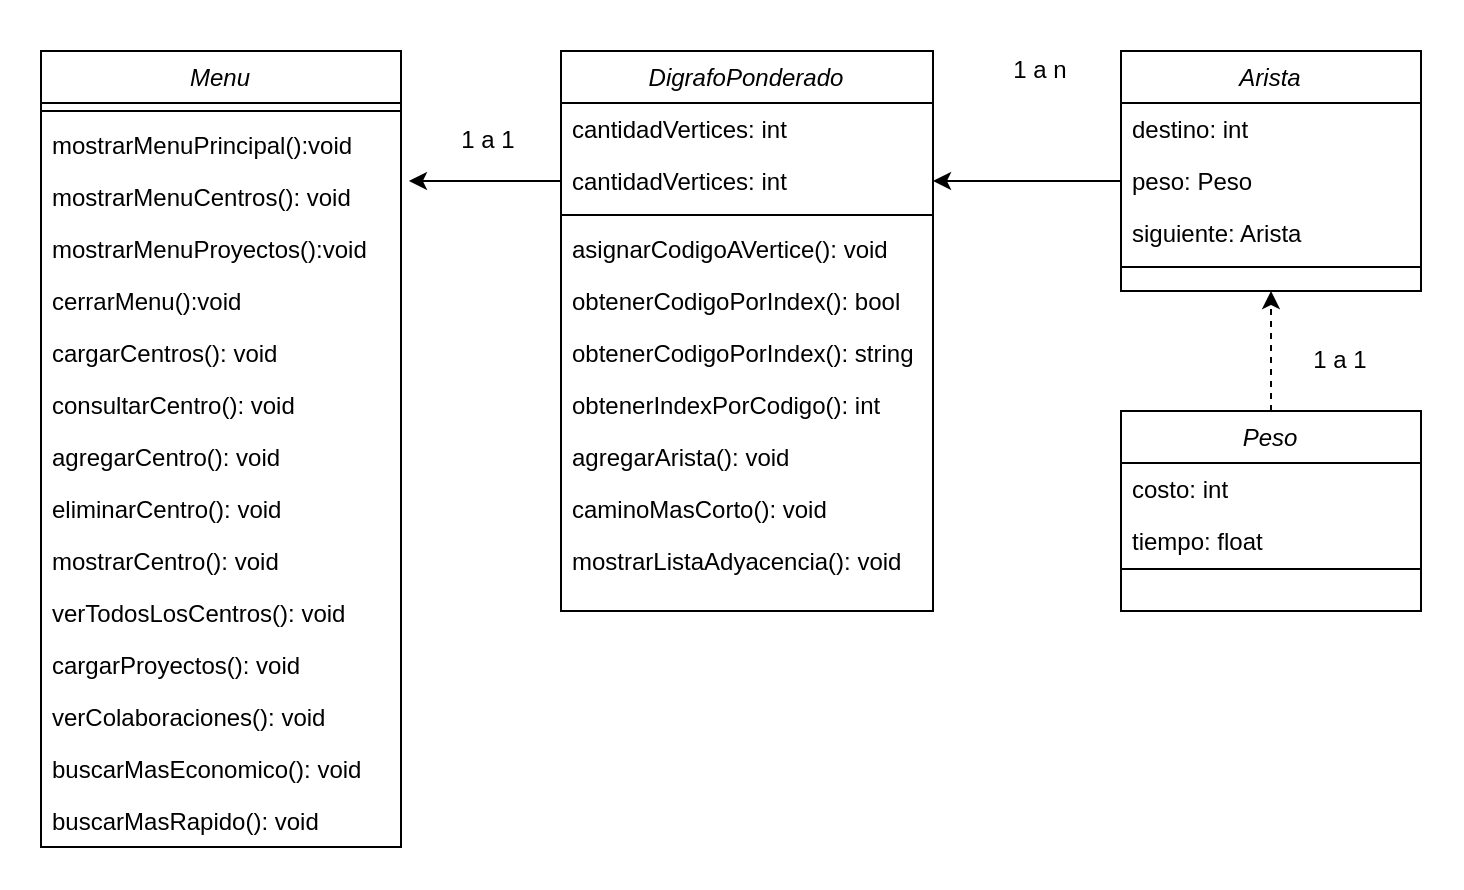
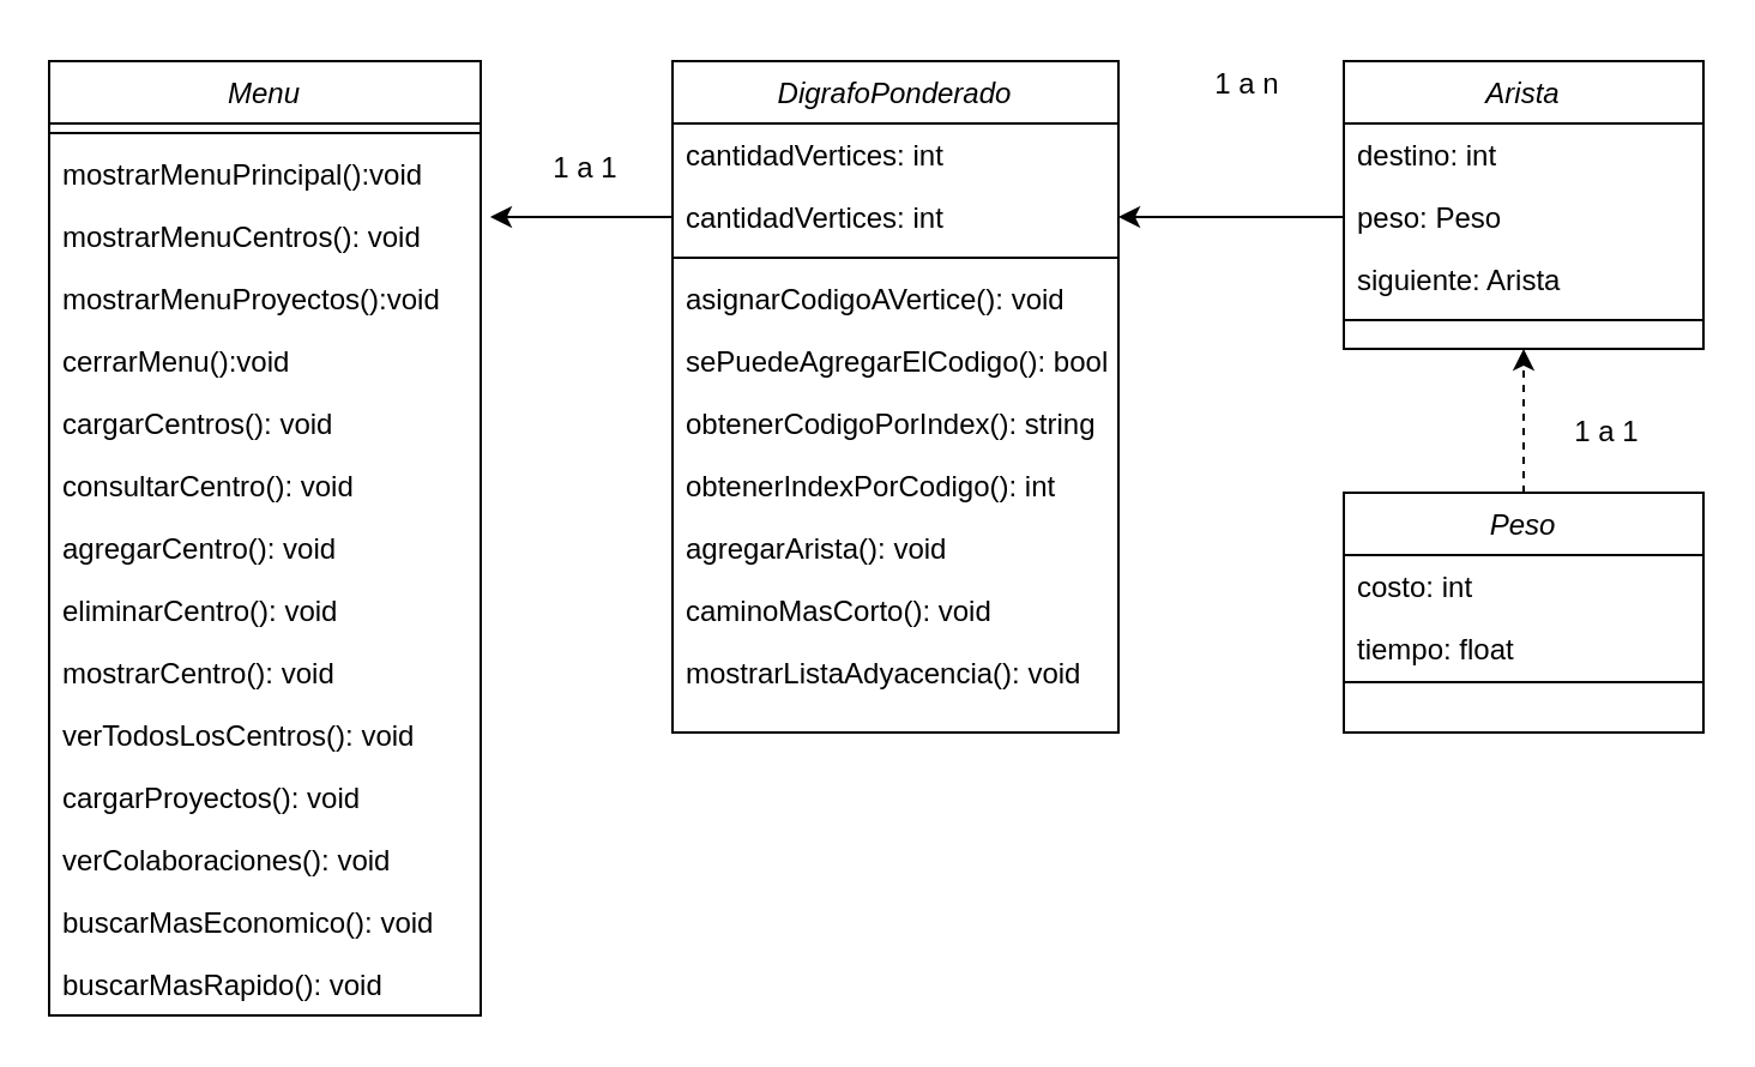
  <mxCell id="0" />
  <mxCell id="1" parent="0" />
  <mxCell id="2" value="Menu" style="swimlane;fontStyle=2;align=center;verticalAlign=top;childLayout=stackLayout;horizontal=1;startSize=26;horizontalStack=0;resizeParent=1;resizeLast=0;collapsible=1;marginBottom=0;rounded=0;shadow=0;strokeWidth=1;" parent="1" vertex="1"><mxGeometry x="20" y="25" width="180" height="398" as="geometry"><mxRectangle x="230" y="140" width="160" height="26" as="alternateBounds" /></mxGeometry></mxCell>
  <mxCell id="3" value="" style="line;html=1;strokeWidth=1;align=left;verticalAlign=middle;spacingTop=-1;spacingLeft=3;spacingRight=3;rotatable=0;labelPosition=right;points=[];portConstraint=eastwest;" parent="2" vertex="1"><mxGeometry y="26" width="180" height="8" as="geometry" /></mxCell>
  <mxCell id="4" value="mostrarMenuPrincipal():void&#10;" style="text;align=left;verticalAlign=top;spacingLeft=4;spacingRight=4;overflow=hidden;rotatable=0;points=[[0,0.5],[1,0.5]];portConstraint=eastwest;" parent="2" vertex="1"><mxGeometry y="34" width="180" height="26" as="geometry" /></mxCell>
  <mxCell id="5" value="mostrarMenuCentros(): void&#10;" style="text;align=left;verticalAlign=top;spacingLeft=4;spacingRight=4;overflow=hidden;rotatable=0;points=[[0,0.5],[1,0.5]];portConstraint=eastwest;" vertex="1" parent="2"><mxGeometry y="60" width="180" height="26" as="geometry" /></mxCell>
  <mxCell id="6" value="mostrarMenuProyectos():void&#10;" style="text;align=left;verticalAlign=top;spacingLeft=4;spacingRight=4;overflow=hidden;rotatable=0;points=[[0,0.5],[1,0.5]];portConstraint=eastwest;" vertex="1" parent="2"><mxGeometry y="86" width="180" height="26" as="geometry" /></mxCell>
  <mxCell id="7" value="cerrarMenu():void&#10;" style="text;align=left;verticalAlign=top;spacingLeft=4;spacingRight=4;overflow=hidden;rotatable=0;points=[[0,0.5],[1,0.5]];portConstraint=eastwest;" vertex="1" parent="2"><mxGeometry y="112" width="180" height="26" as="geometry" /></mxCell>
  <mxCell id="8" value="cargarCentros(): void&#10;&#10;" style="text;align=left;verticalAlign=top;spacingLeft=4;spacingRight=4;overflow=hidden;rotatable=0;points=[[0,0.5],[1,0.5]];portConstraint=eastwest;" vertex="1" parent="2"><mxGeometry y="138" width="180" height="26" as="geometry" /></mxCell>
  <mxCell id="9" value="consultarCentro(): void" style="text;align=left;verticalAlign=top;spacingLeft=4;spacingRight=4;overflow=hidden;rotatable=0;points=[[0,0.5],[1,0.5]];portConstraint=eastwest;" vertex="1" parent="2"><mxGeometry y="164" width="180" height="26" as="geometry" /></mxCell>
  <mxCell id="10" value="agregarCentro(): void" style="text;align=left;verticalAlign=top;spacingLeft=4;spacingRight=4;overflow=hidden;rotatable=0;points=[[0,0.5],[1,0.5]];portConstraint=eastwest;" vertex="1" parent="2"><mxGeometry y="190" width="180" height="26" as="geometry" /></mxCell>
  <mxCell id="11" value="eliminarCentro(): void" style="text;align=left;verticalAlign=top;spacingLeft=4;spacingRight=4;overflow=hidden;rotatable=0;points=[[0,0.5],[1,0.5]];portConstraint=eastwest;" vertex="1" parent="2"><mxGeometry y="216" width="180" height="26" as="geometry" /></mxCell>
  <mxCell id="12" value="mostrarCentro(): void" style="text;align=left;verticalAlign=top;spacingLeft=4;spacingRight=4;overflow=hidden;rotatable=0;points=[[0,0.5],[1,0.5]];portConstraint=eastwest;" vertex="1" parent="2"><mxGeometry y="242" width="180" height="26" as="geometry" /></mxCell>
  <mxCell id="13" value="verTodosLosCentros(): void" style="text;align=left;verticalAlign=top;spacingLeft=4;spacingRight=4;overflow=hidden;rotatable=0;points=[[0,0.5],[1,0.5]];portConstraint=eastwest;" vertex="1" parent="2"><mxGeometry y="268" width="180" height="26" as="geometry" /></mxCell>
  <mxCell id="14" value="cargarProyectos(): void" style="text;align=left;verticalAlign=top;spacingLeft=4;spacingRight=4;overflow=hidden;rotatable=0;points=[[0,0.5],[1,0.5]];portConstraint=eastwest;" vertex="1" parent="2"><mxGeometry y="294" width="180" height="26" as="geometry" /></mxCell>
  <mxCell id="15" value="verColaboraciones(): void" style="text;align=left;verticalAlign=top;spacingLeft=4;spacingRight=4;overflow=hidden;rotatable=0;points=[[0,0.5],[1,0.5]];portConstraint=eastwest;" vertex="1" parent="2"><mxGeometry y="320" width="180" height="26" as="geometry" /></mxCell>
  <mxCell id="16" value="buscarMasEconomico(): void" style="text;align=left;verticalAlign=top;spacingLeft=4;spacingRight=4;overflow=hidden;rotatable=0;points=[[0,0.5],[1,0.5]];portConstraint=eastwest;" vertex="1" parent="2"><mxGeometry y="346" width="180" height="26" as="geometry" /></mxCell>
  <mxCell id="17" value="buscarMasRapido(): void" style="text;align=left;verticalAlign=top;spacingLeft=4;spacingRight=4;overflow=hidden;rotatable=0;points=[[0,0.5],[1,0.5]];portConstraint=eastwest;" vertex="1" parent="2"><mxGeometry y="372" width="180" height="26" as="geometry" /></mxCell>
  <mxCell id="18" value="DigrafoPonderado" style="swimlane;fontStyle=2;align=center;verticalAlign=top;childLayout=stackLayout;horizontal=1;startSize=26;horizontalStack=0;resizeParent=1;resizeLast=0;collapsible=1;marginBottom=0;rounded=0;shadow=0;strokeWidth=1;" vertex="1" parent="1"><mxGeometry x="280" y="25" width="186" height="280" as="geometry"><mxRectangle x="230" y="140" width="160" height="26" as="alternateBounds" /></mxGeometry></mxCell>
  <mxCell id="19" value="cantidadVertices: int" style="text;align=left;verticalAlign=top;spacingLeft=4;spacingRight=4;overflow=hidden;rotatable=0;points=[[0,0.5],[1,0.5]];portConstraint=eastwest;" vertex="1" parent="18"><mxGeometry y="26" width="186" height="26" as="geometry" /></mxCell>
  <mxCell id="20" value="cantidadVertices: int" style="text;align=left;verticalAlign=top;spacingLeft=4;spacingRight=4;overflow=hidden;rotatable=0;points=[[0,0.5],[1,0.5]];portConstraint=eastwest;" vertex="1" parent="18"><mxGeometry y="52" width="186" height="26" as="geometry" /></mxCell>
  <mxCell id="21" value="" style="line;html=1;strokeWidth=1;align=left;verticalAlign=middle;spacingTop=-1;spacingLeft=3;spacingRight=3;rotatable=0;labelPosition=right;points=[];portConstraint=eastwest;" vertex="1" parent="18"><mxGeometry y="78" width="186" height="8" as="geometry" /></mxCell>
  <mxCell id="22" value="asignarCodigoAVertice(): void" style="text;align=left;verticalAlign=top;spacingLeft=4;spacingRight=4;overflow=hidden;rotatable=0;points=[[0,0.5],[1,0.5]];portConstraint=eastwest;" vertex="1" parent="18"><mxGeometry y="86" width="186" height="26" as="geometry" /></mxCell>
- <mxCell id="23" value="obtenerCodigoPorIndex(): bool" style="text;align=left;verticalAlign=top;spacingLeft=4;spacingRight=4;overflow=hidden;rotatable=0;points=[[0,0.5],[1,0.5]];portConstraint=eastwest;" vertex="1" parent="18"><mxGeometry y="112" width="186" height="26" as="geometry" /></mxCell>
+ <mxCell id="23" value="sePuedeAgregarElCodigo(): bool" style="text;align=left;verticalAlign=top;spacingLeft=4;spacingRight=4;overflow=hidden;rotatable=0;points=[[0,0.5],[1,0.5]];portConstraint=eastwest;" vertex="1" parent="18"><mxGeometry y="112" width="186" height="26" as="geometry" /></mxCell>
  <mxCell id="24" value="obtenerCodigoPorIndex(): string" style="text;align=left;verticalAlign=top;spacingLeft=4;spacingRight=4;overflow=hidden;rotatable=0;points=[[0,0.5],[1,0.5]];portConstraint=eastwest;" vertex="1" parent="18"><mxGeometry y="138" width="186" height="26" as="geometry" /></mxCell>
  <mxCell id="25" value="obtenerIndexPorCodigo(): int" style="text;align=left;verticalAlign=top;spacingLeft=4;spacingRight=4;overflow=hidden;rotatable=0;points=[[0,0.5],[1,0.5]];portConstraint=eastwest;" vertex="1" parent="18"><mxGeometry y="164" width="186" height="26" as="geometry" /></mxCell>
  <mxCell id="26" value="agregarArista(): void" style="text;align=left;verticalAlign=top;spacingLeft=4;spacingRight=4;overflow=hidden;rotatable=0;points=[[0,0.5],[1,0.5]];portConstraint=eastwest;" vertex="1" parent="18"><mxGeometry y="190" width="186" height="26" as="geometry" /></mxCell>
  <mxCell id="27" value="caminoMasCorto(): void" style="text;align=left;verticalAlign=top;spacingLeft=4;spacingRight=4;overflow=hidden;rotatable=0;points=[[0,0.5],[1,0.5]];portConstraint=eastwest;" vertex="1" parent="18"><mxGeometry y="216" width="186" height="26" as="geometry" /></mxCell>
  <mxCell id="28" value="mostrarListaAdyacencia(): void" style="text;align=left;verticalAlign=top;spacingLeft=4;spacingRight=4;overflow=hidden;rotatable=0;points=[[0,0.5],[1,0.5]];portConstraint=eastwest;" vertex="1" parent="18"><mxGeometry y="242" width="186" height="26" as="geometry" /></mxCell>
  <mxCell id="29" value="Arista" style="swimlane;fontStyle=2;align=center;verticalAlign=top;childLayout=stackLayout;horizontal=1;startSize=26;horizontalStack=0;resizeParent=1;resizeLast=0;collapsible=1;marginBottom=0;rounded=0;shadow=0;strokeWidth=1;" vertex="1" parent="1"><mxGeometry x="560" y="25" width="150" height="120" as="geometry"><mxRectangle x="230" y="140" width="160" height="26" as="alternateBounds" /></mxGeometry></mxCell>
  <mxCell id="30" value="destino: int" style="text;align=left;verticalAlign=top;spacingLeft=4;spacingRight=4;overflow=hidden;rotatable=0;points=[[0,0.5],[1,0.5]];portConstraint=eastwest;" vertex="1" parent="29"><mxGeometry y="26" width="150" height="26" as="geometry" /></mxCell>
  <mxCell id="31" value="peso: Peso&#10;" style="text;align=left;verticalAlign=top;spacingLeft=4;spacingRight=4;overflow=hidden;rotatable=0;points=[[0,0.5],[1,0.5]];portConstraint=eastwest;" vertex="1" parent="29"><mxGeometry y="52" width="150" height="26" as="geometry" /></mxCell>
  <mxCell id="32" value="siguiente: Arista" style="text;align=left;verticalAlign=top;spacingLeft=4;spacingRight=4;overflow=hidden;rotatable=0;points=[[0,0.5],[1,0.5]];portConstraint=eastwest;" vertex="1" parent="29"><mxGeometry y="78" width="150" height="26" as="geometry" /></mxCell>
  <mxCell id="33" value="" style="line;html=1;strokeWidth=1;align=left;verticalAlign=middle;spacingTop=-1;spacingLeft=3;spacingRight=3;rotatable=0;labelPosition=right;points=[];portConstraint=eastwest;" vertex="1" parent="29"><mxGeometry y="104" width="150" height="8" as="geometry" /></mxCell>
  <mxCell id="34" style="edgeStyle=orthogonalEdgeStyle;rounded=0;orthogonalLoop=1;jettySize=auto;html=1;entryX=1;entryY=0.5;entryDx=0;entryDy=0;" edge="1" parent="1" source="31" target="20"><mxGeometry relative="1" as="geometry" /></mxCell>
  <mxCell id="35" value="1 a n" style="text;html=1;align=center;verticalAlign=middle;whiteSpace=wrap;rounded=0;" vertex="1" parent="1"><mxGeometry x="490" y="20" width="60" height="30" as="geometry" /></mxCell>
  <mxCell id="36" style="edgeStyle=orthogonalEdgeStyle;rounded=0;orthogonalLoop=1;jettySize=auto;html=1;exitX=0.5;exitY=0;exitDx=0;exitDy=0;entryX=0.5;entryY=1;entryDx=0;entryDy=0;dashed=1;" edge="1" parent="1" source="37" target="29"><mxGeometry relative="1" as="geometry" /></mxCell>
  <mxCell id="37" value="Peso" style="swimlane;fontStyle=2;align=center;verticalAlign=top;childLayout=stackLayout;horizontal=1;startSize=26;horizontalStack=0;resizeParent=1;resizeLast=0;collapsible=1;marginBottom=0;rounded=0;shadow=0;strokeWidth=1;" vertex="1" parent="1"><mxGeometry x="560" y="205" width="150" height="100" as="geometry"><mxRectangle x="230" y="140" width="160" height="26" as="alternateBounds" /></mxGeometry></mxCell>
  <mxCell id="38" value="costo: int" style="text;align=left;verticalAlign=top;spacingLeft=4;spacingRight=4;overflow=hidden;rotatable=0;points=[[0,0.5],[1,0.5]];portConstraint=eastwest;" vertex="1" parent="37"><mxGeometry y="26" width="150" height="26" as="geometry" /></mxCell>
  <mxCell id="39" value="tiempo: float" style="text;align=left;verticalAlign=top;spacingLeft=4;spacingRight=4;overflow=hidden;rotatable=0;points=[[0,0.5],[1,0.5]];portConstraint=eastwest;" vertex="1" parent="37"><mxGeometry y="52" width="150" height="26" as="geometry" /></mxCell>
  <mxCell id="40" value="" style="line;html=1;strokeWidth=1;align=left;verticalAlign=middle;spacingTop=-1;spacingLeft=3;spacingRight=3;rotatable=0;labelPosition=right;points=[];portConstraint=eastwest;" vertex="1" parent="37"><mxGeometry y="78" width="150" height="2" as="geometry" /></mxCell>
  <mxCell id="41" value="1 a 1" style="text;html=1;align=center;verticalAlign=middle;whiteSpace=wrap;rounded=0;" vertex="1" parent="1"><mxGeometry x="640" y="165" width="60" height="30" as="geometry" /></mxCell>
  <mxCell id="42" style="edgeStyle=orthogonalEdgeStyle;rounded=0;orthogonalLoop=1;jettySize=auto;html=1;exitX=0;exitY=0.5;exitDx=0;exitDy=0;entryX=1.022;entryY=0.192;entryDx=0;entryDy=0;entryPerimeter=0;" edge="1" parent="1" source="20" target="5"><mxGeometry relative="1" as="geometry" /></mxCell>
  <mxCell id="43" value="1 a 1" style="text;html=1;align=center;verticalAlign=middle;whiteSpace=wrap;rounded=0;" vertex="1" parent="1"><mxGeometry x="214" y="55" width="60" height="30" as="geometry" /></mxCell>
